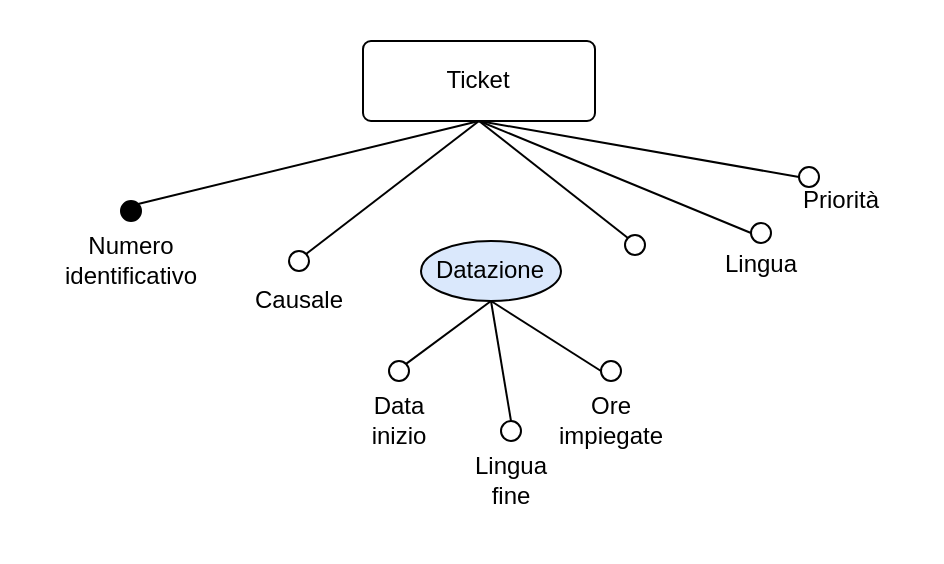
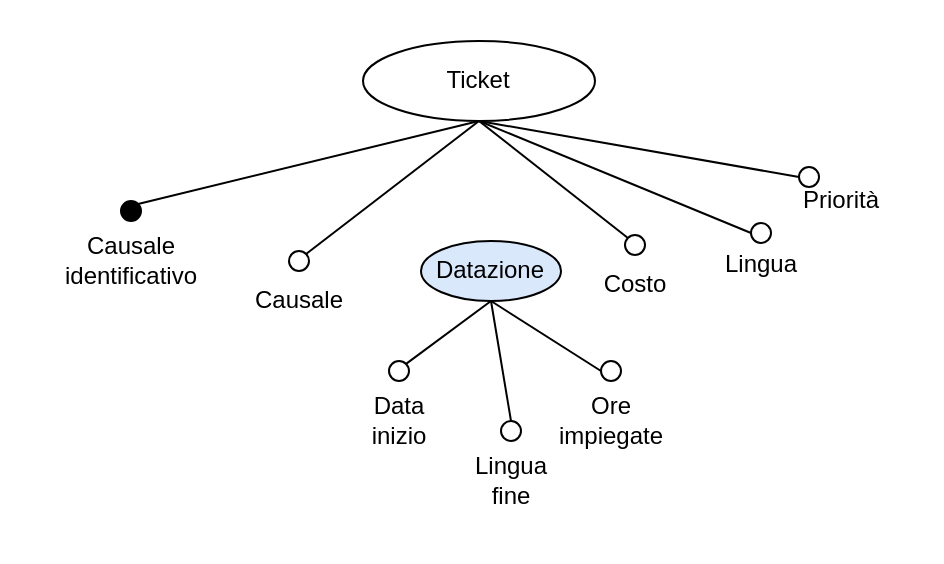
  <mxCell id="0" />
  <mxCell id="1" parent="0" />
- <mxCell id="2" value="Ticket" style="rounded=1;arcSize=10;whiteSpace=wrap;html=1;align=center;" parent="1" vertex="1"><mxGeometry x="181" y="20" width="116" height="40" as="geometry" /></mxCell>
+ <mxCell id="2" value="Ticket" style="ellipse;arcSize=10;whiteSpace=wrap;html=1;align=center;" parent="1" vertex="1"><mxGeometry x="181" y="20" width="116" height="40" as="geometry" /></mxCell>
  <mxCell id="3" value="" style="ellipse;whiteSpace=wrap;html=1;aspect=fixed;fillColor=#000000;" parent="1" vertex="1"><mxGeometry x="60" y="100" width="10" height="10" as="geometry" /></mxCell>
- <mxCell id="4" value="Numero&lt;br&gt;identificativo" style="text;html=1;align=center;verticalAlign=middle;resizable=0;points=[];autosize=1;strokeColor=none;fillColor=none;" parent="1" vertex="1"><mxGeometry x="20" y="110" width="90" height="40" as="geometry" /></mxCell>
+ <mxCell id="4" value="Causale&lt;br&gt;identificativo" style="text;html=1;align=center;verticalAlign=middle;resizable=0;points=[];autosize=1;strokeColor=none;fillColor=none;" parent="1" vertex="1"><mxGeometry x="20" y="110" width="90" height="40" as="geometry" /></mxCell>
  <mxCell id="5" value="" style="ellipse;whiteSpace=wrap;html=1;aspect=fixed;" parent="1" vertex="1"><mxGeometry x="144" y="125" width="10" height="10" as="geometry" /></mxCell>
  <mxCell id="6" value="Causale" style="text;html=1;align=center;verticalAlign=middle;resizable=0;points=[];autosize=1;strokeColor=none;fillColor=none;" parent="1" vertex="1"><mxGeometry x="114" y="135" width="70" height="30" as="geometry" /></mxCell>
  <mxCell id="7" value="" style="ellipse;whiteSpace=wrap;html=1;aspect=fixed;" parent="1" vertex="1"><mxGeometry x="194" y="180" width="10" height="10" as="geometry" /></mxCell>
  <mxCell id="8" value="" style="ellipse;whiteSpace=wrap;html=1;aspect=fixed;" parent="1" vertex="1"><mxGeometry x="250" y="210" width="10" height="10" as="geometry" /></mxCell>
  <mxCell id="9" value="" style="ellipse;whiteSpace=wrap;html=1;aspect=fixed;" parent="1" vertex="1"><mxGeometry x="300" y="180" width="10" height="10" as="geometry" /></mxCell>
  <mxCell id="10" value="Datazione" style="ellipse;whiteSpace=wrap;html=1;fillColor=#dae8fc;" parent="1" vertex="1"><mxGeometry x="210" y="120" width="70" height="30" as="geometry" /></mxCell>
  <mxCell id="11" value="Data&lt;br&gt;inizio" style="text;html=1;align=center;verticalAlign=middle;resizable=0;points=[];autosize=1;strokeColor=none;fillColor=none;" parent="1" vertex="1"><mxGeometry x="174" y="190" width="50" height="40" as="geometry" /></mxCell>
  <mxCell id="12" value="Lingua&lt;br&gt;fine" style="text;html=1;align=center;verticalAlign=middle;resizable=0;points=[];autosize=1;strokeColor=none;fillColor=none;" parent="1" vertex="1"><mxGeometry x="230" y="220" width="50" height="40" as="geometry" /></mxCell>
  <mxCell id="13" value="Ore&lt;br&gt;impiegate" style="text;html=1;align=center;verticalAlign=middle;resizable=0;points=[];autosize=1;strokeColor=none;fillColor=none;" parent="1" vertex="1"><mxGeometry x="265" y="190" width="80" height="40" as="geometry" /></mxCell>
  <mxCell id="14" value="" style="ellipse;whiteSpace=wrap;html=1;aspect=fixed;" parent="1" vertex="1"><mxGeometry x="312" y="117" width="10" height="10" as="geometry" /></mxCell>
+ <mxCell id="15" value="Costo" style="text;html=1;align=center;verticalAlign=middle;resizable=0;points=[];autosize=1;strokeColor=none;fillColor=none;" parent="1" vertex="1"><mxGeometry x="292" y="127" width="50" height="30" as="geometry" /></mxCell>
  <mxCell id="16" value="Lingua" style="text;html=1;align=center;verticalAlign=middle;resizable=0;points=[];autosize=1;strokeColor=none;fillColor=none;" parent="1" vertex="1"><mxGeometry x="350" y="117" width="60" height="30" as="geometry" /></mxCell>
  <mxCell id="17" value="" style="ellipse;whiteSpace=wrap;html=1;aspect=fixed;" parent="1" vertex="1"><mxGeometry x="375" y="111" width="10" height="10" as="geometry" /></mxCell>
  <mxCell id="18" value="" style="endArrow=none;html=1;rounded=0;exitX=1;exitY=0;exitDx=0;exitDy=0;entryX=0.5;entryY=1;entryDx=0;entryDy=0;" parent="1" source="3" target="2" edge="1"><mxGeometry width="50" height="50" relative="1" as="geometry"><mxPoint x="80" y="90" as="sourcePoint" /><mxPoint x="130" y="40" as="targetPoint" /></mxGeometry></mxCell>
  <mxCell id="19" value="" style="endArrow=none;html=1;rounded=0;exitX=1;exitY=0;exitDx=0;exitDy=0;entryX=0.5;entryY=1;entryDx=0;entryDy=0;" parent="1" source="5" target="2" edge="1"><mxGeometry width="50" height="50" relative="1" as="geometry"><mxPoint x="180" y="130" as="sourcePoint" /><mxPoint x="230" y="80" as="targetPoint" /></mxGeometry></mxCell>
  <mxCell id="20" value="" style="endArrow=none;html=1;rounded=0;exitX=1;exitY=0;exitDx=0;exitDy=0;entryX=0.5;entryY=1;entryDx=0;entryDy=0;" parent="1" source="7" target="10" edge="1"><mxGeometry width="50" height="50" relative="1" as="geometry"><mxPoint x="180" y="200" as="sourcePoint" /><mxPoint x="250" y="140" as="targetPoint" /></mxGeometry></mxCell>
  <mxCell id="21" value="" style="endArrow=none;html=1;rounded=0;entryX=0.5;entryY=1;entryDx=0;entryDy=0;exitX=0;exitY=0.5;exitDx=0;exitDy=0;" parent="1" source="9" target="10" edge="1"><mxGeometry width="50" height="50" relative="1" as="geometry"><mxPoint x="345" y="220" as="sourcePoint" /><mxPoint x="395" y="170" as="targetPoint" /></mxGeometry></mxCell>
  <mxCell id="22" value="" style="endArrow=none;html=1;rounded=0;entryX=0.5;entryY=1;entryDx=0;entryDy=0;exitX=0.5;exitY=0;exitDx=0;exitDy=0;" parent="1" source="8" target="10" edge="1"><mxGeometry width="50" height="50" relative="1" as="geometry"><mxPoint x="210" y="230" as="sourcePoint" /><mxPoint x="260" y="180" as="targetPoint" /></mxGeometry></mxCell>
  <mxCell id="23" value="" style="endArrow=none;html=1;rounded=0;exitX=0.5;exitY=1;exitDx=0;exitDy=0;entryX=0;entryY=0;entryDx=0;entryDy=0;" parent="1" source="2" target="14" edge="1"><mxGeometry width="50" height="50" relative="1" as="geometry"><mxPoint x="280" y="100" as="sourcePoint" /><mxPoint x="330" y="60" as="targetPoint" /></mxGeometry></mxCell>
  <mxCell id="24" value="" style="endArrow=none;html=1;rounded=0;exitX=0.5;exitY=1;exitDx=0;exitDy=0;entryX=0;entryY=0.5;entryDx=0;entryDy=0;" parent="1" source="2" target="17" edge="1"><mxGeometry width="50" height="50" relative="1" as="geometry"><mxPoint x="300" y="86" as="sourcePoint" /><mxPoint x="370" y="46" as="targetPoint" /></mxGeometry></mxCell>
  <mxCell id="25" value="" style="ellipse;whiteSpace=wrap;html=1;aspect=fixed;" vertex="1" parent="1"><mxGeometry x="399" y="83" width="10" height="10" as="geometry" /></mxCell>
  <mxCell id="26" value="" style="endArrow=none;html=1;rounded=0;entryX=0.5;entryY=1;entryDx=0;entryDy=0;exitX=0;exitY=0.5;exitDx=0;exitDy=0;" edge="1" parent="1" source="25" target="2"><mxGeometry width="50" height="50" relative="1" as="geometry"><mxPoint x="220" y="130" as="sourcePoint" /><mxPoint x="270" y="80" as="targetPoint" /></mxGeometry></mxCell>
  <mxCell id="27" value="Priorità" style="text;html=1;align=center;verticalAlign=middle;resizable=0;points=[];autosize=1;strokeColor=none;fillColor=none;" vertex="1" parent="1"><mxGeometry x="390" y="85" width="60" height="30" as="geometry" /></mxCell>
